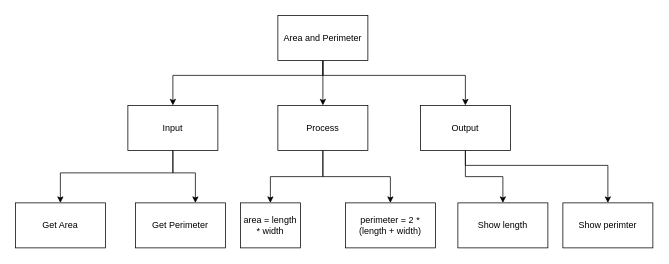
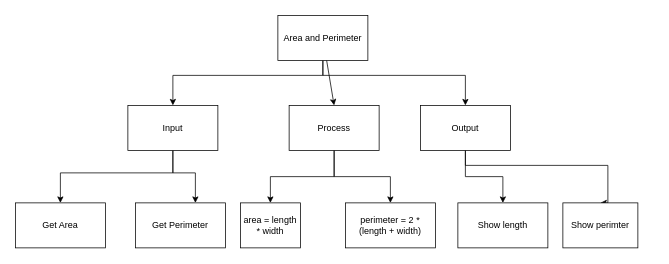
  <mxCell id="0" />
  <mxCell id="1" parent="0" />
  <mxCell id="2" style="edgeStyle=none;html=1;entryX=0.5;entryY=0;entryDx=0;entryDy=0;" edge="1" parent="1" source="5" target="8"><mxGeometry relative="1" as="geometry" /></mxCell>
  <mxCell id="3" style="edgeStyle=orthogonalEdgeStyle;html=1;rounded=0;" edge="1" parent="1" source="5" target="11"><mxGeometry relative="1" as="geometry"><Array as="points"><mxPoint x="430" y="100" /><mxPoint x="230" y="100" /></Array></mxGeometry></mxCell>
  <mxCell id="4" style="edgeStyle=orthogonalEdgeStyle;rounded=0;html=1;" edge="1" parent="1" source="5" target="14"><mxGeometry relative="1" as="geometry"><Array as="points"><mxPoint x="430" y="100" /><mxPoint x="620" y="100" /></Array></mxGeometry></mxCell>
  <mxCell id="5" value="Area and Perimeter" style="rounded=0;whiteSpace=wrap;html=1;" vertex="1" parent="1"><mxGeometry x="370" y="20" width="120" height="60" as="geometry" /></mxCell>
  <mxCell id="6" style="edgeStyle=orthogonalEdgeStyle;rounded=0;html=1;" edge="1" parent="1" source="8" target="17"><mxGeometry relative="1" as="geometry" /></mxCell>
  <mxCell id="7" style="edgeStyle=orthogonalEdgeStyle;rounded=0;html=1;" edge="1" parent="1" source="8" target="18"><mxGeometry relative="1" as="geometry" /></mxCell>
- <mxCell id="8" value="Process" style="rounded=0;whiteSpace=wrap;html=1;" vertex="1" parent="1"><mxGeometry x="370" y="140" width="120" height="60" as="geometry" /></mxCell>
+ <mxCell id="8" value="Process" style="rounded=0;whiteSpace=wrap;html=1;" vertex="1" parent="1"><mxGeometry x="385" y="140" width="120" height="60" as="geometry" /></mxCell>
  <mxCell id="9" style="edgeStyle=orthogonalEdgeStyle;rounded=0;html=1;" edge="1" parent="1" source="11" target="15"><mxGeometry relative="1" as="geometry"><Array as="points"><mxPoint x="230" y="230" /><mxPoint x="260" y="230" /></Array></mxGeometry></mxCell>
  <mxCell id="10" style="edgeStyle=orthogonalEdgeStyle;rounded=0;html=1;" edge="1" parent="1" source="11" target="16"><mxGeometry relative="1" as="geometry"><Array as="points"><mxPoint x="230" y="230" /><mxPoint x="80" y="230" /></Array></mxGeometry></mxCell>
  <mxCell id="11" value="Input" style="rounded=0;whiteSpace=wrap;html=1;" vertex="1" parent="1"><mxGeometry x="170" y="140" width="120" height="60" as="geometry" /></mxCell>
  <mxCell id="12" style="edgeStyle=orthogonalEdgeStyle;rounded=0;html=1;" edge="1" parent="1" source="14" target="19"><mxGeometry relative="1" as="geometry" /></mxCell>
  <mxCell id="13" style="edgeStyle=orthogonalEdgeStyle;rounded=0;html=1;entryX=0.5;entryY=0;entryDx=0;entryDy=0;" edge="1" parent="1" source="14" target="20"><mxGeometry relative="1" as="geometry"><Array as="points"><mxPoint x="620" y="220" /><mxPoint x="810" y="220" /></Array></mxGeometry></mxCell>
  <mxCell id="14" value="Output" style="rounded=0;whiteSpace=wrap;html=1;" vertex="1" parent="1"><mxGeometry x="560" y="140" width="120" height="60" as="geometry" /></mxCell>
  <mxCell id="15" value="Get Perimeter" style="rounded=0;whiteSpace=wrap;html=1;" vertex="1" parent="1"><mxGeometry x="180" y="270" width="120" height="60" as="geometry" /></mxCell>
  <mxCell id="16" value="Get Area" style="rounded=0;whiteSpace=wrap;html=1;" vertex="1" parent="1"><mxGeometry x="20" y="270" width="120" height="60" as="geometry" /></mxCell>
  <mxCell id="17" value="area = length * width" style="rounded=0;whiteSpace=wrap;html=1;" vertex="1" parent="1"><mxGeometry x="320" y="270" width="80" height="60" as="geometry" /></mxCell>
  <mxCell id="18" value="perimeter = 2 * (length + width)" style="rounded=0;whiteSpace=wrap;html=1;" vertex="1" parent="1"><mxGeometry x="460" y="270" width="120" height="60" as="geometry" /></mxCell>
  <mxCell id="19" value="Show length" style="rounded=0;whiteSpace=wrap;html=1;" vertex="1" parent="1"><mxGeometry x="610" y="270" width="120" height="60" as="geometry" /></mxCell>
- <mxCell id="20" value="Show perimter" style="rounded=0;whiteSpace=wrap;html=1;" vertex="1" parent="1"><mxGeometry x="750" y="270" width="120" height="60" as="geometry" /></mxCell>
+ <mxCell id="20" value="Show perimter" style="rounded=0;whiteSpace=wrap;html=1;" vertex="1" parent="1"><mxGeometry x="750" y="270" width="100" height="60" as="geometry" /></mxCell>
